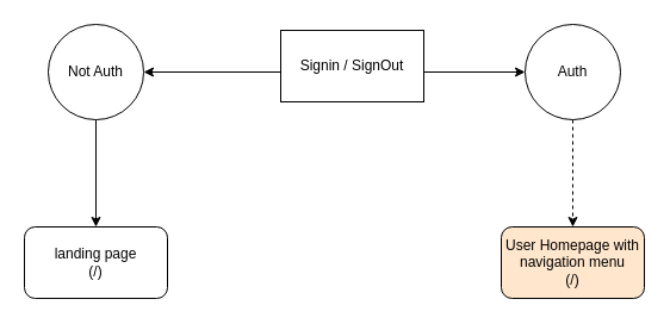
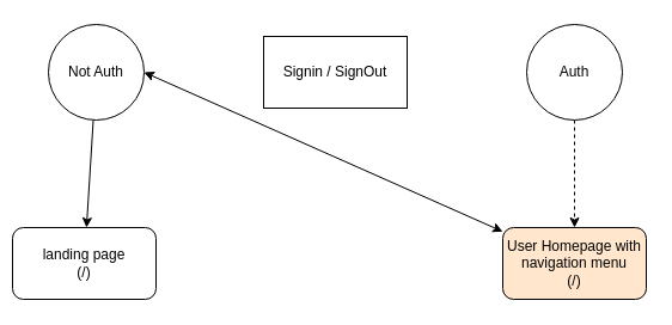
  <mxCell id="0" />
  <mxCell id="1" parent="0" />
  <mxCell id="2" value="" style="edgeStyle=none;html=1;" edge="1" parent="1" source="3" target="6"><mxGeometry relative="1" as="geometry" /></mxCell>
  <mxCell id="3" value="Not Auth" style="ellipse;whiteSpace=wrap;html=1;" vertex="1" parent="1"><mxGeometry x="40" y="20" width="80" height="80" as="geometry" /></mxCell>
  <mxCell id="4" value="" style="edgeStyle=none;html=1;dashed=1;" edge="1" parent="1" source="5" target="7"><mxGeometry relative="1" as="geometry" /></mxCell>
  <mxCell id="5" value="Auth" style="ellipse;whiteSpace=wrap;html=1;" vertex="1" parent="1"><mxGeometry x="440" y="20" width="80" height="80" as="geometry" /></mxCell>
- <mxCell id="6" value="landing page&lt;br&gt;(/)" style="rounded=1;whiteSpace=wrap;html=1;" vertex="1" parent="1"><mxGeometry x="20" y="190" width="120" height="60" as="geometry" /></mxCell>
+ <mxCell id="6" value="landing page&lt;br&gt;(/)" style="rounded=1;whiteSpace=wrap;html=1;" vertex="1" parent="1"><mxGeometry x="10" y="190" width="120" height="60" as="geometry" /></mxCell>
  <mxCell id="7" value="User Homepage with navigation menu&lt;br&gt;(/)" style="rounded=1;whiteSpace=wrap;html=1;fillColor=#ffe6cc;" vertex="1" parent="1"><mxGeometry x="420" y="190" width="120" height="60" as="geometry" /></mxCell>
- <mxCell id="8" value="" style="endArrow=classic;startArrow=classic;html=1;exitX=1;exitY=0.5;exitDx=0;exitDy=0;entryX=0;entryY=0.5;entryDx=0;entryDy=0;" edge="1" parent="1" source="3" target="5"><mxGeometry width="50" height="50" relative="1" as="geometry"><mxPoint x="350" y="190" as="sourcePoint" /><mxPoint x="400" y="140" as="targetPoint" /></mxGeometry></mxCell>
- <mxCell id="9" value="Signin / SignOut" style="whiteSpace=wrap;html=1;" vertex="1" parent="1"><mxGeometry x="235" y="25" width="120" height="60" as="geometry" /></mxCell>
+ <mxCell id="8" value="" style="endArrow=classic;startArrow=classic;html=1;exitX=1;exitY=0.5;exitDx=0;exitDy=0;" edge="1" parent="1" source="3" target="7"><mxGeometry width="50" height="50" relative="1" as="geometry"><mxPoint x="350" y="190" as="sourcePoint" /><mxPoint x="400" y="140" as="targetPoint" /></mxGeometry></mxCell>
+ <mxCell id="9" value="Signin / SignOut" style="whiteSpace=wrap;html=1;" vertex="1" parent="1"><mxGeometry x="220" y="30" width="120" height="60" as="geometry" /></mxCell>
